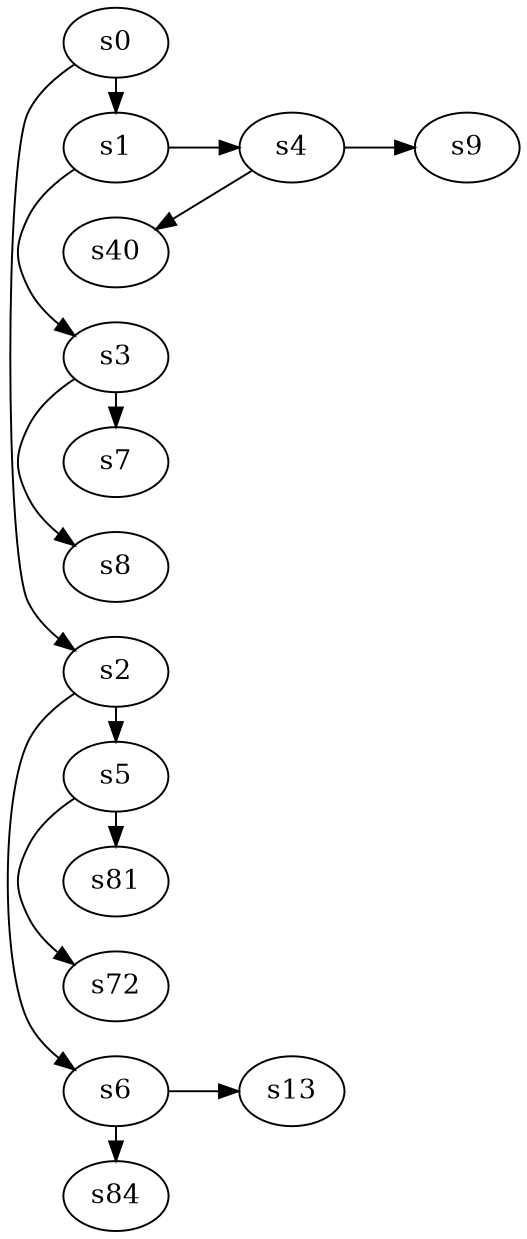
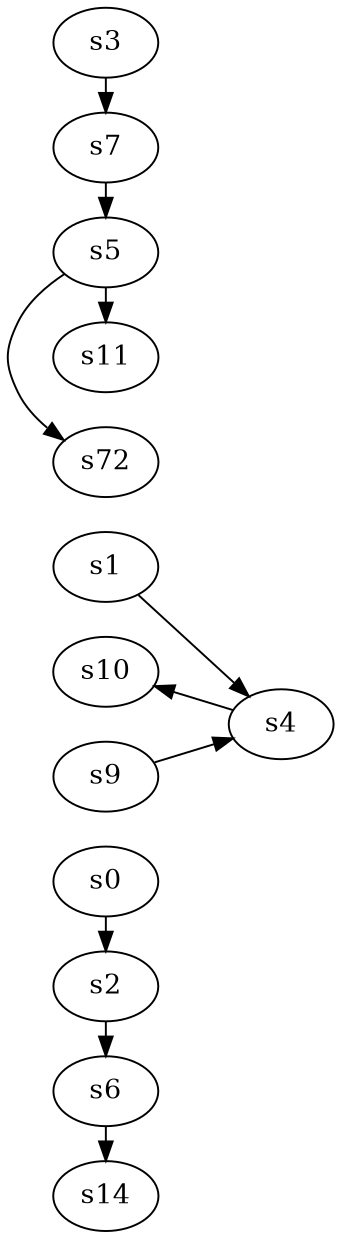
  digraph {
    rankdir=LR
    node [player=1]
    s0
    s1
    s2 [player=0]
    s3 [player=0]
    s4
    s5
    s6 [player=0]
    s7 [player=0]
-   s8 [player=0]
    s9
-   s10 [label=s40]
-   s11 [label=s81]
+   s10
+   s11
    n13 [label=s72]
-   s13 [player=0]
-   s14 [player=0 label=s84]
-   s0 -> s1 [constraint="!(time % 3 == 0)"]
+   s14 [player=0]
    s0 -> s2 [constraint="time == 7 || time == 13"]
-   s1 -> s3 [constraint="time == 2 || time == 14"]
    s1 -> s4
-   s2 -> s5 [constraint="!(time % 4 == 0)"]
+   s7 -> s5 [constraint="!(time % 4 == 0)"]
    s2 -> s6 [constraint="time == 1 || time == 7 || time == 9"]
    s3 -> s7 [constraint="time % 3 == 1"]
-   s3 -> s8 [constraint="time % 5 == 3"]
-   s4 -> s9
+   s9 -> s4
    s4 -> s10 [constraint="time % 4 == 2"]
    s5 -> s11 [constraint="time % 2 == 0 || time % 4 == 1"]
    s5 -> n13 [constraint="time % 3 == 0 || time % 4 == 1"]
-   s6 -> s13
    s6 -> s14 [constraint="time == 10"]
  }
